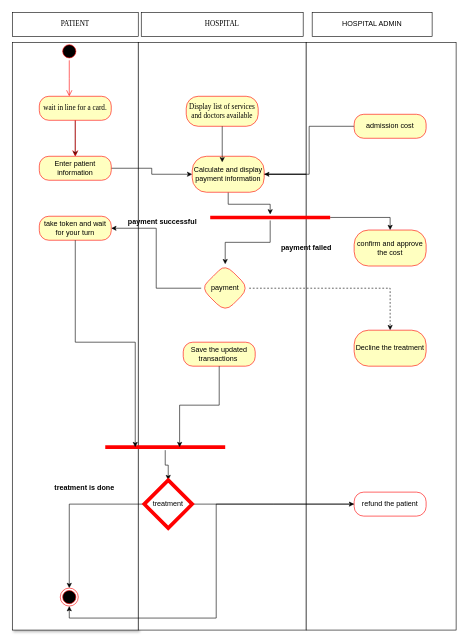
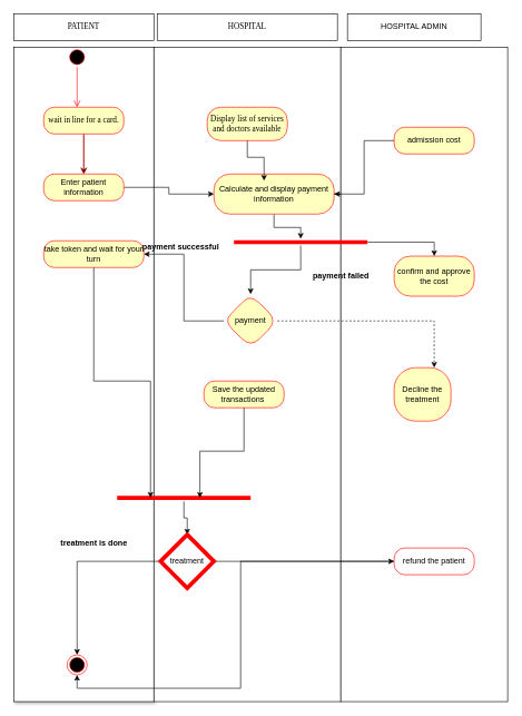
  <mxCell id="0" />
  <mxCell id="1" parent="0" />
  <mxCell id="2" value="" style="whiteSpace=wrap;html=1;shadow=1;" parent="1" vertex="1"><mxGeometry x="20" y="70" width="210" height="980" as="geometry" /></mxCell>
  <mxCell id="3" value="" style="whiteSpace=wrap;html=1;" parent="1" vertex="1"><mxGeometry x="230" y="70" width="280" height="980" as="geometry" /></mxCell>
  <mxCell id="4" value="PATIENT" style="whiteSpace=wrap;html=1;fontFamily=Times New Roman;" parent="1" vertex="1"><mxGeometry x="20" y="20" width="210" height="40" as="geometry" /></mxCell>
  <mxCell id="5" value="HOSPITAL" style="whiteSpace=wrap;html=1;fontFamily=Times New Roman;" parent="1" vertex="1"><mxGeometry x="235" y="20" width="270" height="40" as="geometry" /></mxCell>
  <mxCell id="6" value="" style="ellipse;html=1;shape=startState;fillColor=#000000;strokeColor=#ff0000;" parent="1" vertex="1"><mxGeometry x="100" y="70" width="30" height="30" as="geometry" /></mxCell>
  <mxCell id="7" value="" style="edgeStyle=orthogonalEdgeStyle;html=1;verticalAlign=bottom;endArrow=open;endSize=8;strokeColor=#ff0000;rounded=0;" parent="1" source="6" edge="1"><mxGeometry relative="1" as="geometry"><mxPoint x="115" y="160" as="targetPoint" /></mxGeometry></mxCell>
  <mxCell id="8" value="" style="edgeStyle=orthogonalEdgeStyle;rounded=0;orthogonalLoop=1;jettySize=auto;html=1;" parent="1" source="9" target="12" edge="1"><mxGeometry relative="1" as="geometry" /></mxCell>
  <mxCell id="9" value="wait in line for a card." style="rounded=1;whiteSpace=wrap;html=1;arcSize=40;fontColor=#000000;fillColor=#ffffc0;strokeColor=#ff0000;fontFamily=Times New Roman;" parent="1" vertex="1"><mxGeometry x="65" y="160" width="120" height="40" as="geometry" /></mxCell>
  <mxCell id="10" value="" style="edgeStyle=orthogonalEdgeStyle;html=1;verticalAlign=bottom;endArrow=open;endSize=8;strokeColor=#ff0000;rounded=0;" parent="1" source="9" edge="1"><mxGeometry relative="1" as="geometry"><mxPoint x="125" y="260" as="targetPoint" /></mxGeometry></mxCell>
  <mxCell id="11" style="edgeStyle=orthogonalEdgeStyle;rounded=0;orthogonalLoop=1;jettySize=auto;html=1;entryX=0;entryY=0.5;entryDx=0;entryDy=0;" parent="1" source="12" target="17" edge="1"><mxGeometry relative="1" as="geometry" /></mxCell>
  <mxCell id="12" value="Enter patient information" style="rounded=1;whiteSpace=wrap;html=1;arcSize=40;fontColor=#000000;fillColor=#ffffc0;strokeColor=#ff0000;" parent="1" vertex="1"><mxGeometry x="65" y="260" width="120" height="40" as="geometry" /></mxCell>
  <mxCell id="13" value="Display list of services and doctors available" style="whiteSpace=wrap;html=1;fontFamily=Times New Roman;fillColor=#ffffc0;strokeColor=#ff0000;fontColor=#000000;rounded=1;arcSize=40;" parent="1" vertex="1"><mxGeometry x="310" y="160" width="120" height="50" as="geometry" /></mxCell>
  <mxCell id="14" value="" style="edgeStyle=orthogonalEdgeStyle;rounded=0;orthogonalLoop=1;jettySize=auto;html=1;" parent="1" source="17" target="23" edge="1"><mxGeometry relative="1" as="geometry" /></mxCell>
  <mxCell id="15" style="edgeStyle=orthogonalEdgeStyle;rounded=0;orthogonalLoop=1;jettySize=auto;html=1;" parent="1" source="17" target="23" edge="1"><mxGeometry relative="1" as="geometry" /></mxCell>
  <mxCell id="16" style="edgeStyle=orthogonalEdgeStyle;rounded=0;orthogonalLoop=1;jettySize=auto;html=1;" parent="1" source="17" target="45" edge="1"><mxGeometry relative="1" as="geometry" /></mxCell>
- <mxCell id="17" value="Calculate and display payment information" style="whiteSpace=wrap;html=1;fillColor=#ffffc0;strokeColor=#ff0000;fontColor=#000000;rounded=1;arcSize=40;" parent="1" vertex="1"><mxGeometry x="320" y="260" width="120" height="60" as="geometry" /></mxCell>
+ <mxCell id="17" value="Calculate and display payment information" style="whiteSpace=wrap;html=1;fillColor=#ffffc0;strokeColor=#ff0000;fontColor=#000000;rounded=1;arcSize=40;" parent="1" vertex="1"><mxGeometry x="320" y="260" width="180" height="60" as="geometry" /></mxCell>
  <mxCell id="18" value="" style="whiteSpace=wrap;html=1;" parent="1" vertex="1"><mxGeometry x="510" y="70" width="250" height="980" as="geometry" /></mxCell>
  <mxCell id="19" value="HOSPITAL ADMIN" style="whiteSpace=wrap;html=1;" parent="1" vertex="1"><mxGeometry x="520" y="20" width="200" height="40" as="geometry" /></mxCell>
  <mxCell id="20" style="edgeStyle=orthogonalEdgeStyle;rounded=0;orthogonalLoop=1;jettySize=auto;html=1;entryX=0.417;entryY=0.167;entryDx=0;entryDy=0;entryPerimeter=0;" parent="1" source="13" target="17" edge="1"><mxGeometry relative="1" as="geometry" /></mxCell>
  <mxCell id="21" style="edgeStyle=orthogonalEdgeStyle;rounded=0;orthogonalLoop=1;jettySize=auto;html=1;entryX=1;entryY=0.5;entryDx=0;entryDy=0;" parent="1" source="22" target="17" edge="1"><mxGeometry relative="1" as="geometry" /></mxCell>
  <mxCell id="22" value="admission cost" style="rounded=1;whiteSpace=wrap;html=1;arcSize=40;fontColor=#000000;fillColor=#ffffc0;strokeColor=#ff0000;" parent="1" vertex="1"><mxGeometry x="590" y="190" width="120" height="40" as="geometry" /></mxCell>
  <mxCell id="23" value="confirm and approve the cost" style="whiteSpace=wrap;html=1;fillColor=#ffffc0;strokeColor=#ff0000;fontColor=#000000;rounded=1;arcSize=40;" parent="1" vertex="1"><mxGeometry x="590" y="383" width="120" height="60" as="geometry" /></mxCell>
- <mxCell id="24" value="take token and wait for your turn" style="rounded=1;whiteSpace=wrap;html=1;arcSize=40;fontColor=#000000;fillColor=#ffffc0;strokeColor=#ff0000;" parent="1" vertex="1"><mxGeometry x="65" y="360" width="120" height="40" as="geometry" /></mxCell>
+ <mxCell id="24" value="take token and wait for your turn" style="rounded=1;whiteSpace=wrap;html=1;arcSize=40;fontColor=#000000;fillColor=#ffffc0;strokeColor=#ff0000;" parent="1" vertex="1"><mxGeometry x="65" y="360" width="150" height="40" as="geometry" /></mxCell>
  <mxCell id="25" style="edgeStyle=orthogonalEdgeStyle;rounded=0;orthogonalLoop=1;jettySize=auto;html=1;entryX=1;entryY=0.5;entryDx=0;entryDy=0;" parent="1" source="27" target="24" edge="1"><mxGeometry relative="1" as="geometry" /></mxCell>
  <mxCell id="26" value="" style="edgeStyle=orthogonalEdgeStyle;rounded=0;orthogonalLoop=1;jettySize=auto;html=1;dashed=1;" parent="1" source="27" target="28" edge="1"><mxGeometry relative="1" as="geometry"><Array as="points"><mxPoint x="380" y="480" /><mxPoint x="650" y="480" /></Array></mxGeometry></mxCell>
  <mxCell id="27" value="payment" style="rhombus;whiteSpace=wrap;html=1;fillColor=#ffffc0;strokeColor=#ff0000;fontColor=#000000;rounded=1;arcSize=40;" parent="1" vertex="1"><mxGeometry x="335" y="440" width="80" height="80" as="geometry" /></mxCell>
- <mxCell id="28" value="Decline the treatment" style="whiteSpace=wrap;html=1;fillColor=#ffffc0;strokeColor=#ff0000;fontColor=#000000;rounded=1;arcSize=40;" parent="1" vertex="1"><mxGeometry x="590" y="550" width="120" height="60" as="geometry" /></mxCell>
+ <mxCell id="28" value="Decline the treatment" style="whiteSpace=wrap;html=1;fillColor=#ffffc0;strokeColor=#ff0000;fontColor=#000000;rounded=1;arcSize=40;" parent="1" vertex="1"><mxGeometry x="590" y="550" width="85" height="80" as="geometry" /></mxCell>
  <mxCell id="29" value="payment failed" style="text;align=center;fontStyle=1;verticalAlign=middle;spacingLeft=3;spacingRight=3;strokeColor=none;rotatable=0;points=[[0,0.5],[1,0.5]];portConstraint=eastwest;html=1;" parent="1" vertex="1"><mxGeometry x="470" y="400" width="80" height="26" as="geometry" /></mxCell>
  <mxCell id="30" value="payment successful" style="text;align=center;fontStyle=1;verticalAlign=middle;spacingLeft=3;spacingRight=3;strokeColor=none;rotatable=0;points=[[0,0.5],[1,0.5]];portConstraint=eastwest;html=1;" parent="1" vertex="1"><mxGeometry x="230" y="357" width="80" height="26" as="geometry" /></mxCell>
  <mxCell id="31" value="Save the updated transactions&amp;nbsp;" style="rounded=1;whiteSpace=wrap;html=1;arcSize=40;fontColor=#000000;fillColor=#ffffc0;strokeColor=#ff0000;" parent="1" vertex="1"><mxGeometry x="305" y="570" width="120" height="40" as="geometry" /></mxCell>
  <mxCell id="32" value="" style="edgeStyle=orthogonalEdgeStyle;rounded=0;orthogonalLoop=1;jettySize=auto;html=1;" parent="1" source="33" target="38" edge="1"><mxGeometry relative="1" as="geometry" /></mxCell>
  <mxCell id="33" value="" style="shape=line;html=1;strokeWidth=6;strokeColor=#ff0000;" parent="1" vertex="1"><mxGeometry x="175" y="740" width="200" height="10" as="geometry" /></mxCell>
  <mxCell id="34" style="edgeStyle=orthogonalEdgeStyle;rounded=0;orthogonalLoop=1;jettySize=auto;html=1;entryX=0.25;entryY=0.5;entryDx=0;entryDy=0;entryPerimeter=0;" parent="1" source="24" target="33" edge="1"><mxGeometry relative="1" as="geometry" /></mxCell>
  <mxCell id="35" style="edgeStyle=orthogonalEdgeStyle;rounded=0;orthogonalLoop=1;jettySize=auto;html=1;entryX=0.62;entryY=0.5;entryDx=0;entryDy=0;entryPerimeter=0;" parent="1" source="31" target="33" edge="1"><mxGeometry relative="1" as="geometry" /></mxCell>
  <mxCell id="36" style="edgeStyle=orthogonalEdgeStyle;rounded=0;orthogonalLoop=1;jettySize=auto;html=1;" parent="1" source="38" target="39" edge="1"><mxGeometry relative="1" as="geometry" /></mxCell>
  <mxCell id="37" value="" style="edgeStyle=orthogonalEdgeStyle;rounded=0;orthogonalLoop=1;jettySize=auto;html=1;" parent="1" source="38" edge="1"><mxGeometry relative="1" as="geometry"><mxPoint x="590" y="840" as="targetPoint" /></mxGeometry></mxCell>
  <mxCell id="38" value="treatment" style="rhombus;whiteSpace=wrap;html=1;strokeColor=#ff0000;strokeWidth=6;" parent="1" vertex="1"><mxGeometry x="240" y="800" width="80" height="80" as="geometry" /></mxCell>
  <mxCell id="39" value="" style="ellipse;html=1;shape=endState;fillColor=#000000;strokeColor=#ff0000;" parent="1" vertex="1"><mxGeometry x="100" y="980" width="30" height="30" as="geometry" /></mxCell>
  <mxCell id="40" value="treatment is done" style="text;align=center;fontStyle=1;verticalAlign=middle;spacingLeft=3;spacingRight=3;strokeColor=none;rotatable=0;points=[[0,0.5],[1,0.5]];portConstraint=eastwest;html=1;" parent="1" vertex="1"><mxGeometry x="100" y="800" width="80" height="26" as="geometry" /></mxCell>
  <mxCell id="41" style="edgeStyle=orthogonalEdgeStyle;rounded=0;orthogonalLoop=1;jettySize=auto;html=1;entryX=0.5;entryY=1;entryDx=0;entryDy=0;" parent="1" source="42" target="39" edge="1"><mxGeometry relative="1" as="geometry" /></mxCell>
  <mxCell id="42" value="refund the patient" style="rounded=1;whiteSpace=wrap;html=1;arcSize=40;fontColor=#000000;fillColor=#ffffff;strokeColor=#ff0000;" parent="1" vertex="1"><mxGeometry x="590" y="820" width="120" height="40" as="geometry" /></mxCell>
  <mxCell id="43" style="edgeStyle=orthogonalEdgeStyle;rounded=0;orthogonalLoop=1;jettySize=auto;html=1;" parent="1" source="45" target="27" edge="1"><mxGeometry relative="1" as="geometry" /></mxCell>
  <mxCell id="44" style="edgeStyle=orthogonalEdgeStyle;rounded=0;orthogonalLoop=1;jettySize=auto;html=1;" parent="1" source="45" target="23" edge="1"><mxGeometry relative="1" as="geometry" /></mxCell>
  <mxCell id="45" value="" style="shape=line;html=1;strokeWidth=6;strokeColor=#ff0000;" parent="1" vertex="1"><mxGeometry x="350" y="357" width="200" height="10" as="geometry" /></mxCell>
